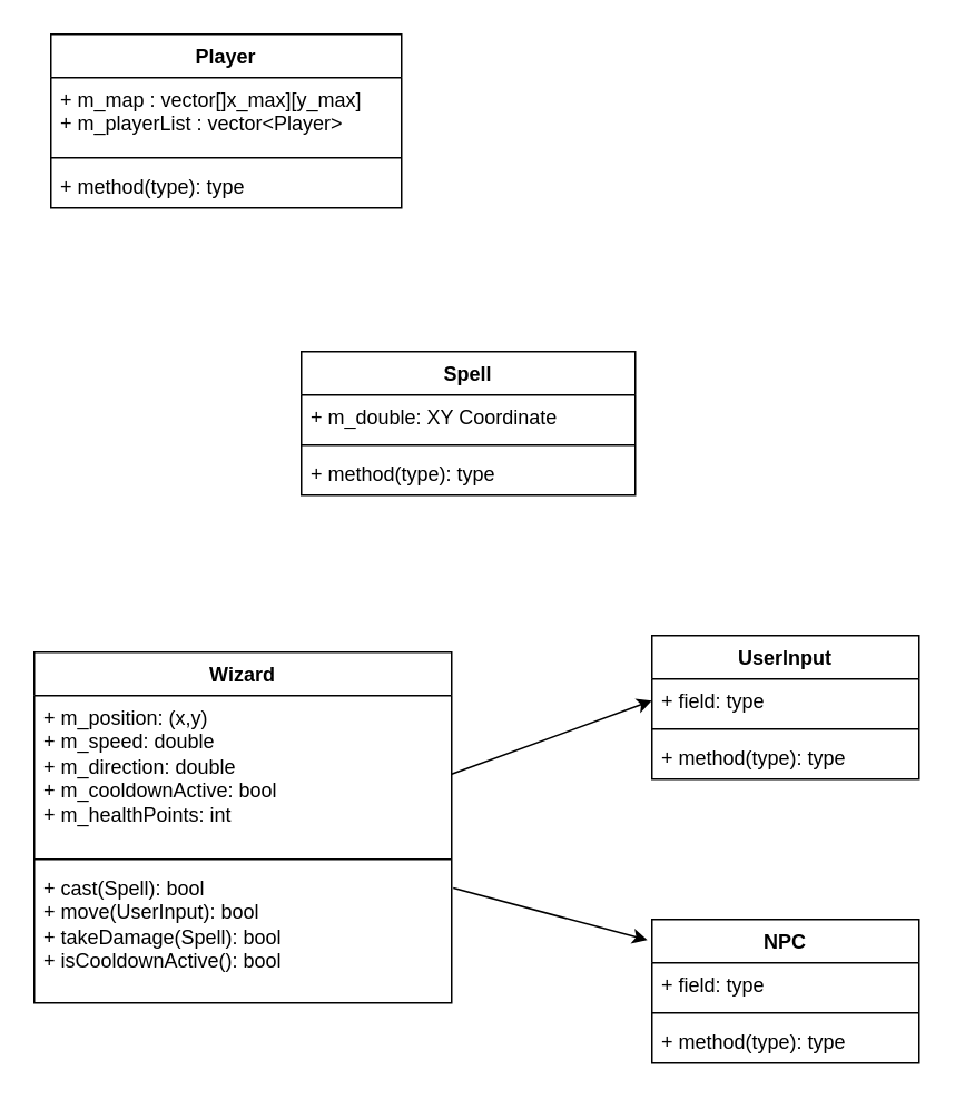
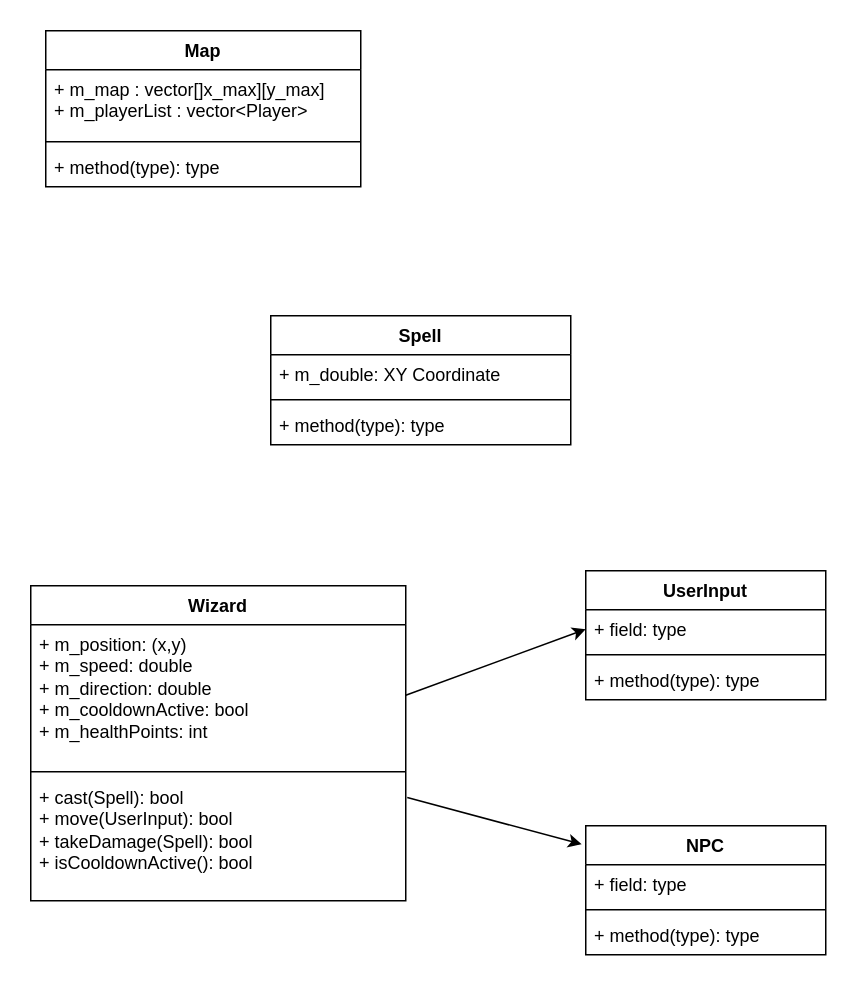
  <mxCell id="0" />
  <mxCell id="1" parent="0" />
  <mxCell id="2" value="Wizard" style="swimlane;fontStyle=1;align=center;verticalAlign=top;childLayout=stackLayout;horizontal=1;startSize=26;horizontalStack=0;resizeParent=1;resizeParentMax=0;resizeLast=0;collapsible=1;marginBottom=0;whiteSpace=wrap;html=1;" vertex="1" parent="1"><mxGeometry x="20" y="390" width="250" height="210" as="geometry" /></mxCell>
  <mxCell id="3" value="&lt;div&gt;+ m_position: (x,y)&lt;/div&gt;&lt;div&gt;+ m_speed: double&lt;/div&gt;&lt;div&gt;+ m_direction: double&lt;/div&gt;&lt;div&gt;+ m_cooldownActive: bool&lt;/div&gt;&lt;div&gt;&lt;span style=&quot;background-color: transparent;&quot;&gt;+ m_healthPoints: int&lt;/span&gt;&lt;/div&gt;&lt;div&gt;&lt;div&gt;&lt;font color=&quot;#ffffff&quot;&gt;+&amp;nbsp;&lt;br&gt;&lt;/font&gt;&lt;div&gt;&lt;br&gt;&lt;/div&gt;&lt;/div&gt;&lt;/div&gt;" style="text;strokeColor=none;fillColor=none;align=left;verticalAlign=top;spacingLeft=4;spacingRight=4;overflow=hidden;rotatable=0;points=[[0,0.5],[1,0.5]];portConstraint=eastwest;whiteSpace=wrap;html=1;" vertex="1" parent="2"><mxGeometry y="26" width="250" height="94" as="geometry" /></mxCell>
  <mxCell id="4" value="" style="line;strokeWidth=1;fillColor=none;align=left;verticalAlign=middle;spacingTop=-1;spacingLeft=3;spacingRight=3;rotatable=0;labelPosition=right;points=[];portConstraint=eastwest;strokeColor=inherit;" vertex="1" parent="2"><mxGeometry y="120" width="250" height="8" as="geometry" /></mxCell>
  <mxCell id="5" value="&lt;font&gt;+ cast(Spell): bool&lt;/font&gt;&lt;div&gt;&lt;font&gt;+ move(UserInput): bool&lt;br&gt;&lt;/font&gt;&lt;div&gt;+ takeDamage(Spell): bool&lt;/div&gt;&lt;/div&gt;&lt;div&gt;+ isCooldownActive(): bool&lt;/div&gt;" style="text;strokeColor=none;fillColor=none;align=left;verticalAlign=top;spacingLeft=4;spacingRight=4;overflow=hidden;rotatable=0;points=[[0,0.5],[1,0.5]];portConstraint=eastwest;whiteSpace=wrap;html=1;" vertex="1" parent="2"><mxGeometry y="128" width="250" height="82" as="geometry" /></mxCell>
  <mxCell id="6" value="UserInput" style="swimlane;fontStyle=1;align=center;verticalAlign=top;childLayout=stackLayout;horizontal=1;startSize=26;horizontalStack=0;resizeParent=1;resizeParentMax=0;resizeLast=0;collapsible=1;marginBottom=0;whiteSpace=wrap;html=1;" vertex="1" parent="1"><mxGeometry x="390" y="380" width="160" height="86" as="geometry" /></mxCell>
  <mxCell id="7" value="+ field: type" style="text;strokeColor=none;fillColor=none;align=left;verticalAlign=top;spacingLeft=4;spacingRight=4;overflow=hidden;rotatable=0;points=[[0,0.5],[1,0.5]];portConstraint=eastwest;whiteSpace=wrap;html=1;" vertex="1" parent="6"><mxGeometry y="26" width="160" height="26" as="geometry" /></mxCell>
  <mxCell id="8" value="" style="line;strokeWidth=1;fillColor=none;align=left;verticalAlign=middle;spacingTop=-1;spacingLeft=3;spacingRight=3;rotatable=0;labelPosition=right;points=[];portConstraint=eastwest;strokeColor=inherit;" vertex="1" parent="6"><mxGeometry y="52" width="160" height="8" as="geometry" /></mxCell>
  <mxCell id="9" value="+ method(type): type" style="text;strokeColor=none;fillColor=none;align=left;verticalAlign=top;spacingLeft=4;spacingRight=4;overflow=hidden;rotatable=0;points=[[0,0.5],[1,0.5]];portConstraint=eastwest;whiteSpace=wrap;html=1;" vertex="1" parent="6"><mxGeometry y="60" width="160" height="26" as="geometry" /></mxCell>
  <mxCell id="10" value="NPC" style="swimlane;fontStyle=1;align=center;verticalAlign=top;childLayout=stackLayout;horizontal=1;startSize=26;horizontalStack=0;resizeParent=1;resizeParentMax=0;resizeLast=0;collapsible=1;marginBottom=0;whiteSpace=wrap;html=1;" vertex="1" parent="1"><mxGeometry x="390" y="550" width="160" height="86" as="geometry" /></mxCell>
  <mxCell id="11" value="+ field: type" style="text;strokeColor=none;fillColor=none;align=left;verticalAlign=top;spacingLeft=4;spacingRight=4;overflow=hidden;rotatable=0;points=[[0,0.5],[1,0.5]];portConstraint=eastwest;whiteSpace=wrap;html=1;" vertex="1" parent="10"><mxGeometry y="26" width="160" height="26" as="geometry" /></mxCell>
  <mxCell id="12" value="" style="line;strokeWidth=1;fillColor=none;align=left;verticalAlign=middle;spacingTop=-1;spacingLeft=3;spacingRight=3;rotatable=0;labelPosition=right;points=[];portConstraint=eastwest;strokeColor=inherit;" vertex="1" parent="10"><mxGeometry y="52" width="160" height="8" as="geometry" /></mxCell>
  <mxCell id="13" value="+ method(type): type" style="text;strokeColor=none;fillColor=none;align=left;verticalAlign=top;spacingLeft=4;spacingRight=4;overflow=hidden;rotatable=0;points=[[0,0.5],[1,0.5]];portConstraint=eastwest;whiteSpace=wrap;html=1;" vertex="1" parent="10"><mxGeometry y="60" width="160" height="26" as="geometry" /></mxCell>
  <mxCell id="14" value="" style="endArrow=classic;html=1;exitX=1;exitY=0.5;exitDx=0;exitDy=0;entryX=0;entryY=0.5;entryDx=0;entryDy=0;" edge="1" parent="1" source="3" target="7"><mxGeometry width="50" height="50" relative="1" as="geometry"><mxPoint x="300" y="550" as="sourcePoint" /><mxPoint x="350" y="500" as="targetPoint" /></mxGeometry></mxCell>
  <mxCell id="15" value="" style="endArrow=classic;html=1;exitX=1.004;exitY=0.161;exitDx=0;exitDy=0;entryX=-0.017;entryY=0.144;entryDx=0;entryDy=0;exitPerimeter=0;entryPerimeter=0;" edge="1" parent="1" source="5" target="10"><mxGeometry width="50" height="50" relative="1" as="geometry"><mxPoint x="280" y="473" as="sourcePoint" /><mxPoint x="400" y="439" as="targetPoint" /></mxGeometry></mxCell>
  <mxCell id="16" value="Spell" style="swimlane;fontStyle=1;align=center;verticalAlign=top;childLayout=stackLayout;horizontal=1;startSize=26;horizontalStack=0;resizeParent=1;resizeParentMax=0;resizeLast=0;collapsible=1;marginBottom=0;whiteSpace=wrap;html=1;" vertex="1" parent="1"><mxGeometry x="180" y="210" width="200" height="86" as="geometry" /></mxCell>
  <mxCell id="17" value="+ m_double: XY Coordinate" style="text;strokeColor=none;fillColor=none;align=left;verticalAlign=top;spacingLeft=4;spacingRight=4;overflow=hidden;rotatable=0;points=[[0,0.5],[1,0.5]];portConstraint=eastwest;whiteSpace=wrap;html=1;" vertex="1" parent="16"><mxGeometry y="26" width="200" height="26" as="geometry" /></mxCell>
  <mxCell id="18" value="" style="line;strokeWidth=1;fillColor=none;align=left;verticalAlign=middle;spacingTop=-1;spacingLeft=3;spacingRight=3;rotatable=0;labelPosition=right;points=[];portConstraint=eastwest;strokeColor=inherit;" vertex="1" parent="16"><mxGeometry y="52" width="200" height="8" as="geometry" /></mxCell>
  <mxCell id="19" value="+ method(type): type" style="text;strokeColor=none;fillColor=none;align=left;verticalAlign=top;spacingLeft=4;spacingRight=4;overflow=hidden;rotatable=0;points=[[0,0.5],[1,0.5]];portConstraint=eastwest;whiteSpace=wrap;html=1;" vertex="1" parent="16"><mxGeometry y="60" width="200" height="26" as="geometry" /></mxCell>
- <mxCell id="20" value="Player" style="swimlane;fontStyle=1;align=center;verticalAlign=top;childLayout=stackLayout;horizontal=1;startSize=26;horizontalStack=0;resizeParent=1;resizeParentMax=0;resizeLast=0;collapsible=1;marginBottom=0;whiteSpace=wrap;html=1;" vertex="1" parent="1"><mxGeometry x="30" y="20" width="210" height="104" as="geometry" /></mxCell>
+ <mxCell id="20" value="Map" style="swimlane;fontStyle=1;align=center;verticalAlign=top;childLayout=stackLayout;horizontal=1;startSize=26;horizontalStack=0;resizeParent=1;resizeParentMax=0;resizeLast=0;collapsible=1;marginBottom=0;whiteSpace=wrap;html=1;" vertex="1" parent="1"><mxGeometry x="30" y="20" width="210" height="104" as="geometry" /></mxCell>
  <mxCell id="21" value="&lt;font&gt;+ m_map : vector[]x_max][y_max]&lt;/font&gt;&lt;div&gt;&lt;font&gt;+ m_playerList : vector&amp;lt;Player&amp;gt;&lt;/font&gt;&lt;/div&gt;" style="text;strokeColor=none;fillColor=none;align=left;verticalAlign=top;spacingLeft=4;spacingRight=4;overflow=hidden;rotatable=0;points=[[0,0.5],[1,0.5]];portConstraint=eastwest;whiteSpace=wrap;html=1;" vertex="1" parent="20"><mxGeometry y="26" width="210" height="44" as="geometry" /></mxCell>
  <mxCell id="22" value="" style="line;strokeWidth=1;fillColor=none;align=left;verticalAlign=middle;spacingTop=-1;spacingLeft=3;spacingRight=3;rotatable=0;labelPosition=right;points=[];portConstraint=eastwest;strokeColor=inherit;" vertex="1" parent="20"><mxGeometry y="70" width="210" height="8" as="geometry" /></mxCell>
  <mxCell id="23" value="&lt;font&gt;+ method(type): type&lt;/font&gt;" style="text;strokeColor=none;fillColor=none;align=left;verticalAlign=top;spacingLeft=4;spacingRight=4;overflow=hidden;rotatable=0;points=[[0,0.5],[1,0.5]];portConstraint=eastwest;whiteSpace=wrap;html=1;" vertex="1" parent="20"><mxGeometry y="78" width="210" height="26" as="geometry" /></mxCell>
